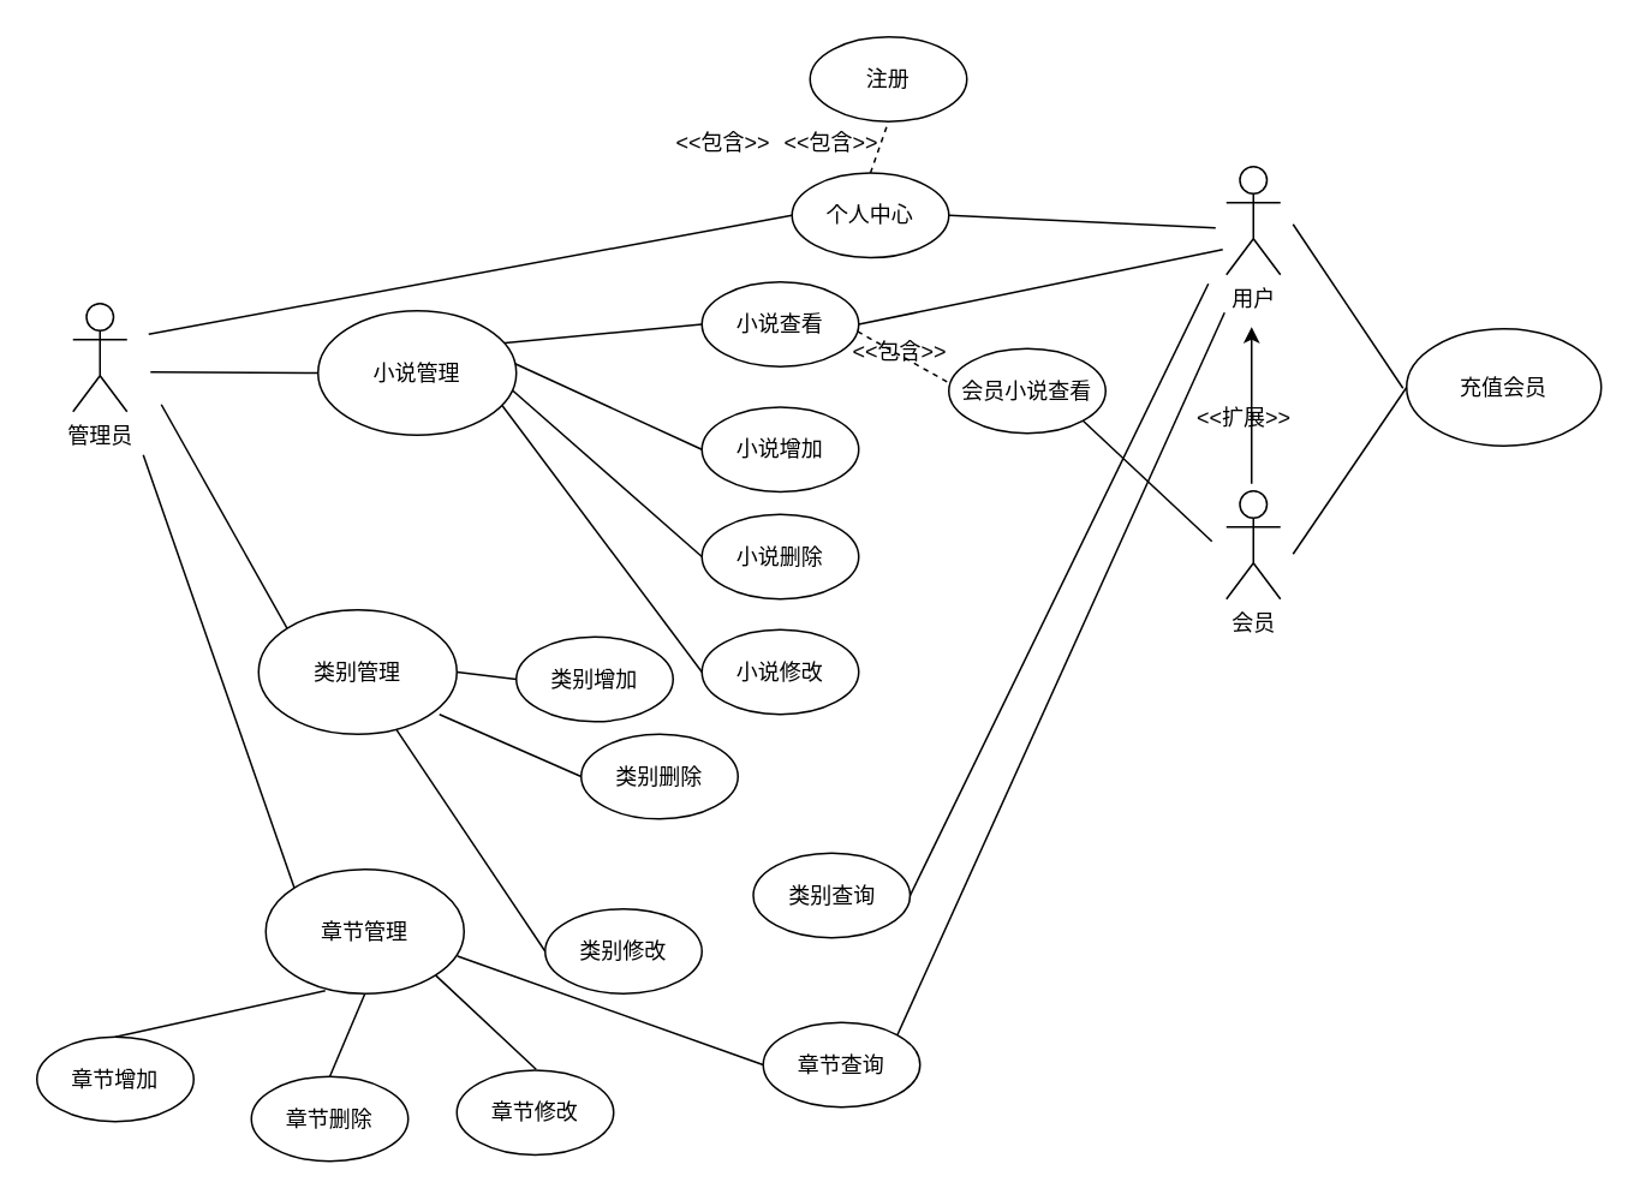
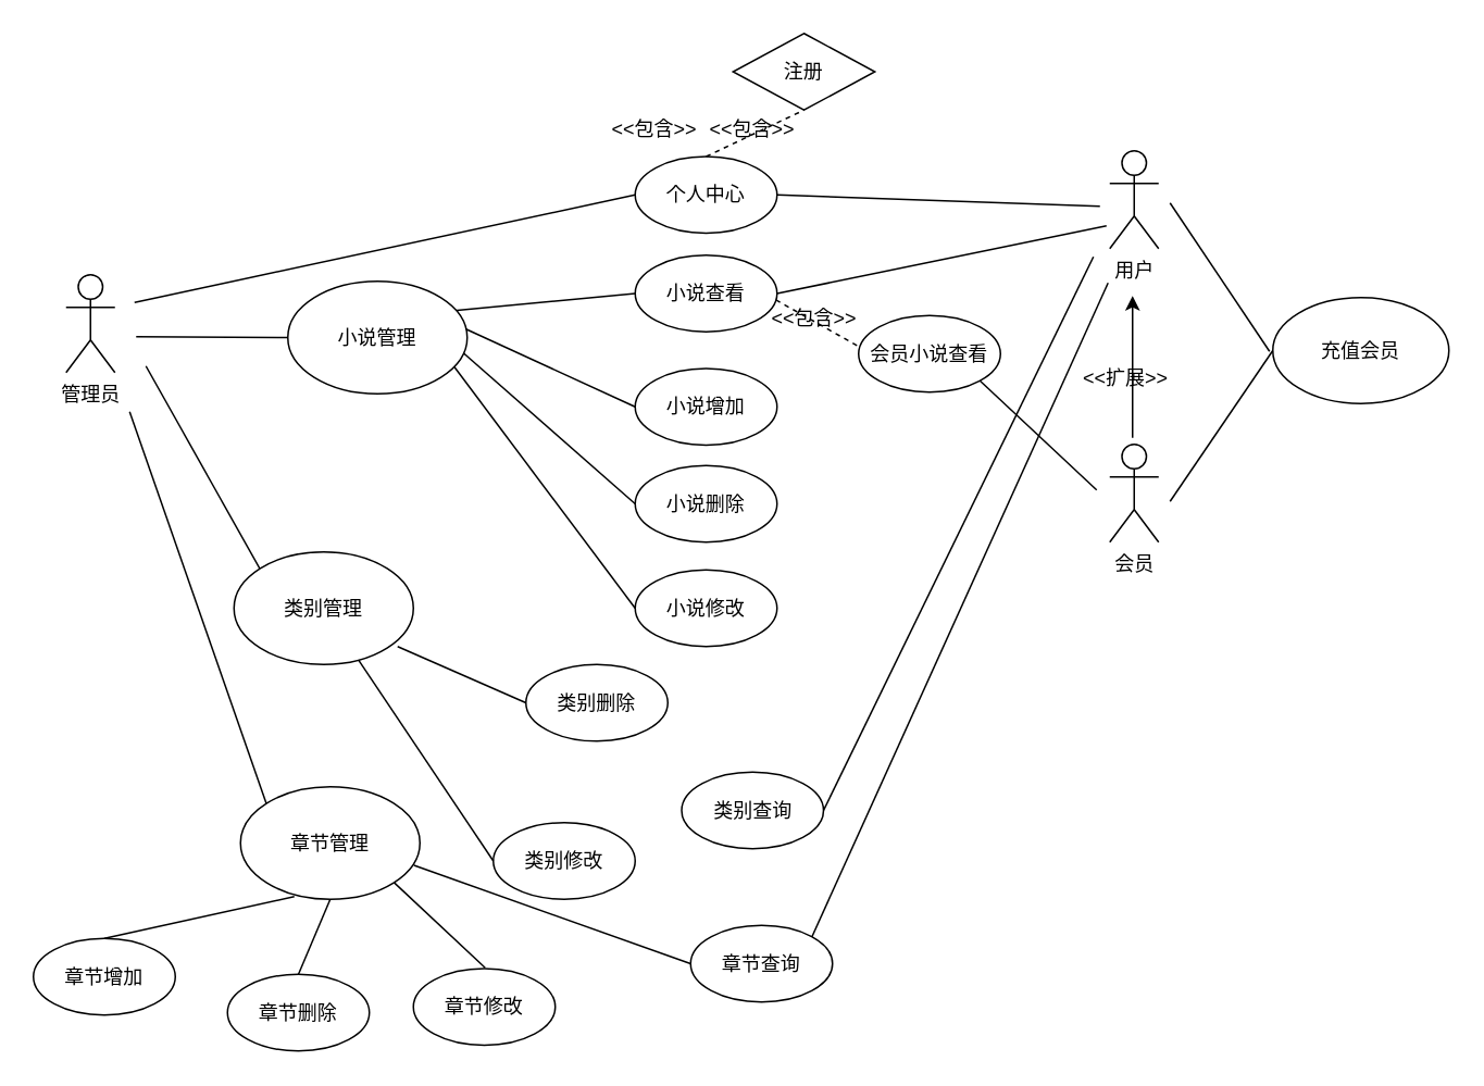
  <mxCell id="0" />
  <mxCell id="1" parent="0" />
  <mxCell id="2" value="用户" style="shape=umlActor;verticalLabelPosition=bottom;verticalAlign=top;html=1;outlineConnect=0;" parent="1" vertex="1"><mxGeometry x="680" y="92" width="30" height="60" as="geometry" /></mxCell>
  <mxCell id="3" value="管理员" style="shape=umlActor;verticalLabelPosition=bottom;verticalAlign=top;html=1;outlineConnect=0;" parent="1" vertex="1"><mxGeometry x="40" y="168" width="30" height="60" as="geometry" /></mxCell>
  <mxCell id="4" value="会员" style="shape=umlActor;verticalLabelPosition=bottom;verticalAlign=top;html=1;outlineConnect=0;" parent="1" vertex="1"><mxGeometry x="680" y="272" width="30" height="60" as="geometry" /></mxCell>
- <mxCell id="5" value="个人中心" style="ellipse;whiteSpace=wrap;html=1;" parent="1" vertex="1"><mxGeometry x="439" y="95.5" width="87" height="47" as="geometry" /></mxCell>
- <mxCell id="6" value="注册" style="ellipse;whiteSpace=wrap;html=1;" parent="1" vertex="1"><mxGeometry x="449" y="20" width="87" height="47" as="geometry" /></mxCell>
+ <mxCell id="5" value="个人中心" style="ellipse;whiteSpace=wrap;html=1;" parent="1" vertex="1"><mxGeometry x="389" y="95.5" width="87" height="47" as="geometry" /></mxCell>
+ <mxCell id="6" value="注册" style="rhombus;whiteSpace=wrap;html=1;" parent="1" vertex="1"><mxGeometry x="449" y="20" width="87" height="47" as="geometry" /></mxCell>
  <mxCell id="7" value="" style="endArrow=none;dashed=1;html=1;entryX=0.5;entryY=1;entryDx=0;entryDy=0;exitX=0.5;exitY=0;exitDx=0;exitDy=0;" parent="1" source="5" target="6" edge="1"><mxGeometry width="50" height="50" relative="1" as="geometry"><mxPoint x="422" y="110" as="sourcePoint" /><mxPoint x="472" y="60" as="targetPoint" /></mxGeometry></mxCell>
  <mxCell id="8" value="&amp;lt;&amp;lt;包含&amp;gt;&amp;gt;" style="text;html=1;strokeColor=none;fillColor=none;align=center;verticalAlign=middle;whiteSpace=wrap;rounded=0;" parent="1" vertex="1"><mxGeometry x="366" y="69" width="70" height="20" as="geometry" /></mxCell>
  <mxCell id="9" value="&amp;lt;&amp;lt;包含&amp;gt;&amp;gt;" style="text;html=1;strokeColor=none;fillColor=none;align=center;verticalAlign=middle;whiteSpace=wrap;rounded=0;" parent="1" vertex="1"><mxGeometry x="426" y="69" width="70" height="20" as="geometry" /></mxCell>
  <mxCell id="10" value="" style="endArrow=none;html=1;entryX=0;entryY=0.5;entryDx=0;entryDy=0;" parent="1" target="5" edge="1"><mxGeometry width="50" height="50" relative="1" as="geometry"><mxPoint x="82" y="185" as="sourcePoint" /><mxPoint x="472" y="152" as="targetPoint" /></mxGeometry></mxCell>
  <mxCell id="11" value="" style="endArrow=none;html=1;exitX=1;exitY=0.5;exitDx=0;exitDy=0;" parent="1" source="5" edge="1"><mxGeometry width="50" height="50" relative="1" as="geometry"><mxPoint x="422" y="202" as="sourcePoint" /><mxPoint x="674" y="126" as="targetPoint" /></mxGeometry></mxCell>
  <mxCell id="12" value="小说查看" style="ellipse;whiteSpace=wrap;html=1;" parent="1" vertex="1"><mxGeometry x="389" y="156" width="87" height="47" as="geometry" /></mxCell>
  <mxCell id="13" value="小说增加" style="ellipse;whiteSpace=wrap;html=1;" parent="1" vertex="1"><mxGeometry x="389" y="225.5" width="87" height="47" as="geometry" /></mxCell>
  <mxCell id="14" value="小说删除" style="ellipse;whiteSpace=wrap;html=1;" parent="1" vertex="1"><mxGeometry x="389" y="285" width="87" height="47" as="geometry" /></mxCell>
  <mxCell id="15" value="小说修改" style="ellipse;whiteSpace=wrap;html=1;" parent="1" vertex="1"><mxGeometry x="389" y="349" width="87" height="47" as="geometry" /></mxCell>
  <mxCell id="16" value="" style="endArrow=none;html=1;exitX=0;exitY=0.5;exitDx=0;exitDy=0;" parent="1" source="12" edge="1"><mxGeometry width="50" height="50" relative="1" as="geometry"><mxPoint x="430" y="294" as="sourcePoint" /><mxPoint x="278" y="190" as="targetPoint" /></mxGeometry></mxCell>
  <mxCell id="17" value="" style="endArrow=none;html=1;entryX=0;entryY=0.5;entryDx=0;entryDy=0;" parent="1" target="13" edge="1"><mxGeometry width="50" height="50" relative="1" as="geometry"><mxPoint x="278" y="198" as="sourcePoint" /><mxPoint x="480" y="244" as="targetPoint" /></mxGeometry></mxCell>
  <mxCell id="18" value="" style="endArrow=none;html=1;entryX=0;entryY=0.5;entryDx=0;entryDy=0;" parent="1" target="14" edge="1"><mxGeometry width="50" height="50" relative="1" as="geometry"><mxPoint x="278" y="211" as="sourcePoint" /><mxPoint x="480" y="244" as="targetPoint" /></mxGeometry></mxCell>
  <mxCell id="19" value="" style="endArrow=none;html=1;entryX=0;entryY=0.5;entryDx=0;entryDy=0;" parent="1" target="15" edge="1"><mxGeometry width="50" height="50" relative="1" as="geometry"><mxPoint x="277" y="223" as="sourcePoint" /><mxPoint x="480" y="244" as="targetPoint" /></mxGeometry></mxCell>
  <mxCell id="20" value="" style="endArrow=none;html=1;exitX=1;exitY=0.5;exitDx=0;exitDy=0;" parent="1" source="12" edge="1"><mxGeometry width="50" height="50" relative="1" as="geometry"><mxPoint x="482" y="179" as="sourcePoint" /><mxPoint x="678" y="138" as="targetPoint" /></mxGeometry></mxCell>
  <mxCell id="21" value="" style="endArrow=classic;html=1;" parent="1" edge="1"><mxGeometry width="50" height="50" relative="1" as="geometry"><mxPoint x="694" y="268" as="sourcePoint" /><mxPoint x="694" y="181" as="targetPoint" /></mxGeometry></mxCell>
  <mxCell id="22" value="&amp;lt;&amp;lt;扩展&amp;gt;&amp;gt;" style="text;html=1;strokeColor=none;fillColor=none;align=center;verticalAlign=middle;whiteSpace=wrap;rounded=0;" parent="1" vertex="1"><mxGeometry x="655" y="222" width="70" height="20" as="geometry" /></mxCell>
  <mxCell id="23" value="会员小说查看" style="ellipse;whiteSpace=wrap;html=1;" parent="1" vertex="1"><mxGeometry x="526" y="193" width="87" height="47" as="geometry" /></mxCell>
  <mxCell id="24" value="" style="endArrow=none;dashed=1;html=1;exitX=0.992;exitY=0.584;exitDx=0;exitDy=0;exitPerimeter=0;entryX=-0.011;entryY=0.392;entryDx=0;entryDy=0;entryPerimeter=0;" parent="1" source="12" target="23" edge="1"><mxGeometry width="50" height="50" relative="1" as="geometry"><mxPoint x="508" y="224" as="sourcePoint" /><mxPoint x="558" y="174" as="targetPoint" /></mxGeometry></mxCell>
  <mxCell id="25" value="&amp;lt;&amp;lt;包含&amp;gt;&amp;gt;" style="text;html=1;strokeColor=none;fillColor=none;align=center;verticalAlign=middle;whiteSpace=wrap;rounded=0;" parent="1" vertex="1"><mxGeometry x="464" y="185" width="70" height="20" as="geometry" /></mxCell>
  <mxCell id="26" value="" style="endArrow=none;html=1;exitX=1;exitY=1;exitDx=0;exitDy=0;" parent="1" source="23" edge="1"><mxGeometry width="50" height="50" relative="1" as="geometry"><mxPoint x="508" y="224" as="sourcePoint" /><mxPoint x="672" y="300" as="targetPoint" /></mxGeometry></mxCell>
  <mxCell id="27" value="小说管理" style="ellipse;whiteSpace=wrap;html=1;" parent="1" vertex="1"><mxGeometry x="176" y="172" width="110" height="69" as="geometry" /></mxCell>
  <mxCell id="28" value="" style="endArrow=none;html=1;exitX=0;exitY=0.5;exitDx=0;exitDy=0;" parent="1" source="27" edge="1"><mxGeometry width="50" height="50" relative="1" as="geometry"><mxPoint x="500" y="249" as="sourcePoint" /><mxPoint x="83" y="206" as="targetPoint" /></mxGeometry></mxCell>
  <mxCell id="29" value="类别管理" style="ellipse;whiteSpace=wrap;html=1;" parent="1" vertex="1"><mxGeometry x="143" y="338" width="110" height="69" as="geometry" /></mxCell>
  <mxCell id="30" value="章节管理" style="ellipse;whiteSpace=wrap;html=1;" parent="1" vertex="1"><mxGeometry x="147" y="482" width="110" height="69" as="geometry" /></mxCell>
- <mxCell id="31" value="类别增加" style="ellipse;whiteSpace=wrap;html=1;" parent="1" vertex="1"><mxGeometry x="286" y="353" width="87" height="47" as="geometry" /></mxCell>
  <mxCell id="32" value="类别删除" style="ellipse;whiteSpace=wrap;html=1;" parent="1" vertex="1"><mxGeometry x="322" y="407" width="87" height="47" as="geometry" /></mxCell>
  <mxCell id="33" value="类别修改" style="ellipse;whiteSpace=wrap;html=1;" parent="1" vertex="1"><mxGeometry x="302" y="504" width="87" height="47" as="geometry" /></mxCell>
- <mxCell id="34" value="" style="endArrow=none;html=1;exitX=1;exitY=0.5;exitDx=0;exitDy=0;entryX=0;entryY=0.5;entryDx=0;entryDy=0;" parent="1" source="29" target="31" edge="1"><mxGeometry width="50" height="50" relative="1" as="geometry"><mxPoint x="343" y="489" as="sourcePoint" /><mxPoint x="393" y="439" as="targetPoint" /></mxGeometry></mxCell>
  <mxCell id="35" value="" style="endArrow=none;html=1;exitX=0.912;exitY=0.841;exitDx=0;exitDy=0;exitPerimeter=0;entryX=0;entryY=0.5;entryDx=0;entryDy=0;" parent="1" source="29" target="32" edge="1"><mxGeometry width="50" height="50" relative="1" as="geometry"><mxPoint x="343" y="489" as="sourcePoint" /><mxPoint x="393" y="439" as="targetPoint" /></mxGeometry></mxCell>
  <mxCell id="36" value="" style="endArrow=none;html=1;exitX=0;exitY=0.5;exitDx=0;exitDy=0;" parent="1" source="33" target="29" edge="1"><mxGeometry width="50" height="50" relative="1" as="geometry"><mxPoint x="343" y="489" as="sourcePoint" /><mxPoint x="393" y="439" as="targetPoint" /></mxGeometry></mxCell>
  <mxCell id="37" value="" style="endArrow=none;html=1;exitX=0;exitY=0;exitDx=0;exitDy=0;" parent="1" source="29" edge="1"><mxGeometry width="50" height="50" relative="1" as="geometry"><mxPoint x="321" y="367" as="sourcePoint" /><mxPoint x="89" y="224" as="targetPoint" /></mxGeometry></mxCell>
  <mxCell id="38" value="" style="endArrow=none;html=1;entryX=0;entryY=0;entryDx=0;entryDy=0;" parent="1" target="30" edge="1"><mxGeometry width="50" height="50" relative="1" as="geometry"><mxPoint x="79" y="252" as="sourcePoint" /><mxPoint x="504" y="430" as="targetPoint" /></mxGeometry></mxCell>
  <mxCell id="39" value="章节增加" style="ellipse;whiteSpace=wrap;html=1;" parent="1" vertex="1"><mxGeometry x="20" y="575" width="87" height="47" as="geometry" /></mxCell>
  <mxCell id="40" value="章节删除" style="ellipse;whiteSpace=wrap;html=1;" parent="1" vertex="1"><mxGeometry x="139" y="597" width="87" height="47" as="geometry" /></mxCell>
  <mxCell id="41" value="章节修改" style="ellipse;whiteSpace=wrap;html=1;" parent="1" vertex="1"><mxGeometry x="253" y="593.5" width="87" height="47" as="geometry" /></mxCell>
  <mxCell id="42" value="" style="endArrow=none;html=1;exitX=0.3;exitY=0.976;exitDx=0;exitDy=0;exitPerimeter=0;entryX=0.5;entryY=0;entryDx=0;entryDy=0;" parent="1" source="30" target="39" edge="1"><mxGeometry width="50" height="50" relative="1" as="geometry"><mxPoint x="268" y="530" as="sourcePoint" /><mxPoint x="318" y="480" as="targetPoint" /></mxGeometry></mxCell>
  <mxCell id="43" value="" style="endArrow=none;html=1;exitX=0.5;exitY=1;exitDx=0;exitDy=0;entryX=0.5;entryY=0;entryDx=0;entryDy=0;" parent="1" source="30" target="40" edge="1"><mxGeometry width="50" height="50" relative="1" as="geometry"><mxPoint x="268" y="530" as="sourcePoint" /><mxPoint x="318" y="480" as="targetPoint" /></mxGeometry></mxCell>
  <mxCell id="44" value="" style="endArrow=none;html=1;entryX=1;entryY=1;entryDx=0;entryDy=0;" parent="1" target="30" edge="1"><mxGeometry width="50" height="50" relative="1" as="geometry"><mxPoint x="297" y="593" as="sourcePoint" /><mxPoint x="318" y="480" as="targetPoint" /></mxGeometry></mxCell>
  <mxCell id="45" value="充值会员" style="ellipse;whiteSpace=wrap;html=1;" parent="1" vertex="1"><mxGeometry x="780" y="182" width="108" height="65" as="geometry" /></mxCell>
  <mxCell id="46" value="" style="endArrow=none;html=1;entryX=0;entryY=0.5;entryDx=0;entryDy=0;" parent="1" target="45" edge="1"><mxGeometry width="50" height="50" relative="1" as="geometry"><mxPoint x="717" y="307" as="sourcePoint" /><mxPoint x="663" y="289" as="targetPoint" /></mxGeometry></mxCell>
  <mxCell id="47" value="" style="endArrow=none;html=1;" parent="1" edge="1"><mxGeometry width="50" height="50" relative="1" as="geometry"><mxPoint x="778" y="215" as="sourcePoint" /><mxPoint x="717" y="124" as="targetPoint" /></mxGeometry></mxCell>
  <mxCell id="48" value="类别查询" style="ellipse;whiteSpace=wrap;html=1;" parent="1" vertex="1"><mxGeometry x="417.5" y="473" width="87" height="47" as="geometry" /></mxCell>
  <mxCell id="49" value="章节查询" style="ellipse;whiteSpace=wrap;html=1;" parent="1" vertex="1"><mxGeometry x="423" y="567" width="87" height="47" as="geometry" /></mxCell>
  <mxCell id="50" value="" style="endArrow=none;html=1;exitX=0.967;exitY=0.698;exitDx=0;exitDy=0;exitPerimeter=0;entryX=0;entryY=0.5;entryDx=0;entryDy=0;" parent="1" source="30" target="49" edge="1"><mxGeometry width="50" height="50" relative="1" as="geometry"><mxPoint x="378" y="473" as="sourcePoint" /><mxPoint x="428" y="423" as="targetPoint" /></mxGeometry></mxCell>
  <mxCell id="51" value="" style="endArrow=none;html=1;exitX=1;exitY=0.5;exitDx=0;exitDy=0;" parent="1" source="48" edge="1"><mxGeometry width="50" height="50" relative="1" as="geometry"><mxPoint x="448" y="464" as="sourcePoint" /><mxPoint x="670" y="157" as="targetPoint" /></mxGeometry></mxCell>
  <mxCell id="52" value="" style="endArrow=none;html=1;exitX=1;exitY=0;exitDx=0;exitDy=0;" parent="1" source="49" edge="1"><mxGeometry width="50" height="50" relative="1" as="geometry"><mxPoint x="508" y="524" as="sourcePoint" /><mxPoint x="679" y="173" as="targetPoint" /></mxGeometry></mxCell>
